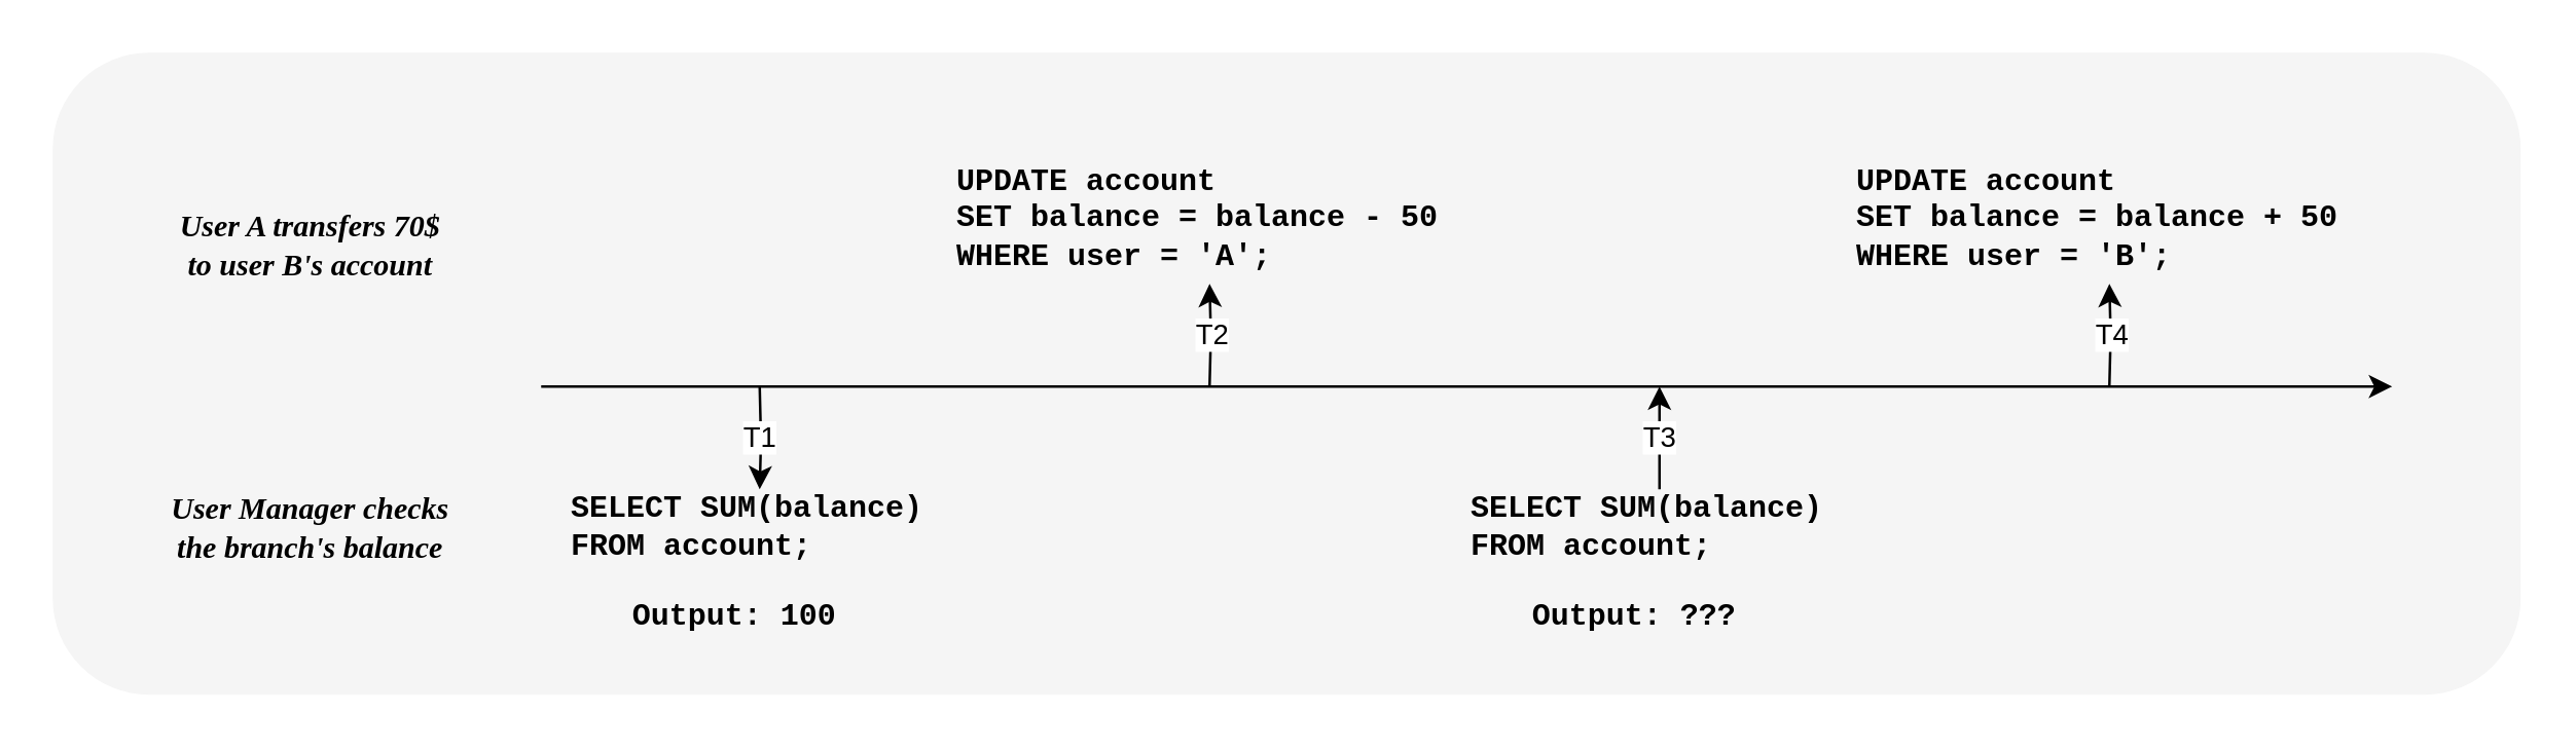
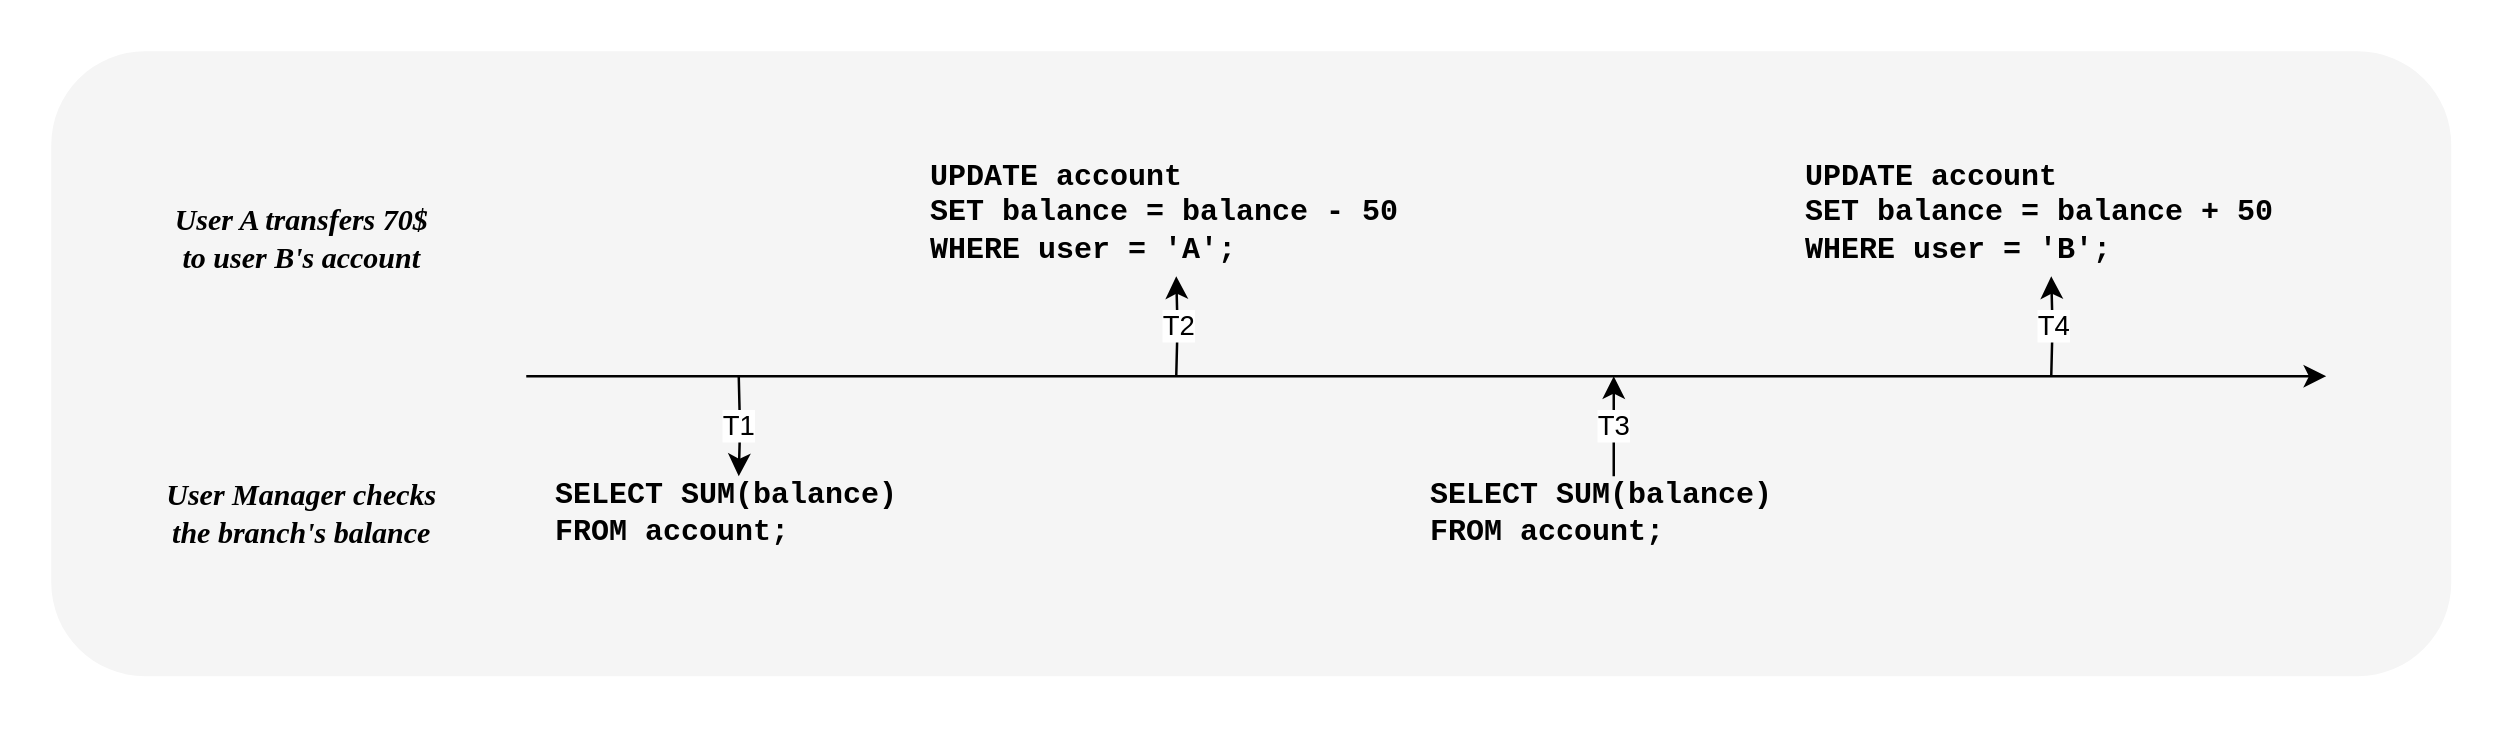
  <mxCell id="0" />
  <mxCell id="1" parent="0" />
  <mxCell id="2" value="" style="rounded=1;whiteSpace=wrap;html=1;fillColor=#f5f5f5;fontColor=#333333;strokeColor=none;" parent="1" vertex="1"><mxGeometry x="20" y="20" width="960" height="250" as="geometry" /></mxCell>
  <mxCell id="3" value="" style="endArrow=classic;html=1;" parent="1" edge="1"><mxGeometry width="50" height="50" relative="1" as="geometry"><mxPoint x="210" as="sourcePoint" y="150" /><mxPoint x="930" as="targetPoint" y="150" /></mxGeometry></mxCell>
  <mxCell id="4" value="T2" style="edgeStyle=orthogonalEdgeStyle;rounded=0;orthogonalLoop=1;jettySize=auto;html=1;" parent="1" target="5" edge="1"><mxGeometry relative="1" as="geometry"><mxPoint x="470" as="sourcePoint" y="150" /></mxGeometry></mxCell>
  <mxCell id="5" value="&lt;div&gt;UPDATE account&lt;/div&gt;&lt;div&gt;SET balance = balance - 50&lt;/div&gt;&lt;div&gt;WHERE user = 'A';&lt;br&gt;&lt;/div&gt;" style="text;html=1;align=left;verticalAlign=middle;resizable=0;points=[];autosize=1;strokeColor=none;fontFamily=Courier New;fontStyle=1" parent="1" vertex="1"><mxGeometry x="370" y="60" width="200" height="50" as="geometry" /></mxCell>
  <mxCell id="6" value="T3" style="edgeStyle=orthogonalEdgeStyle;rounded=0;orthogonalLoop=1;jettySize=auto;html=1;" parent="1" source="7" edge="1"><mxGeometry relative="1" as="geometry"><mxPoint x="645" as="targetPoint" y="150" /></mxGeometry></mxCell>
  <mxCell id="7" value="&lt;div&gt;SELECT SUM(balance)&lt;/div&gt;&lt;div&gt;FROM account;&lt;br&gt;&lt;/div&gt;" style="text;html=1;align=left;verticalAlign=middle;resizable=0;points=[];autosize=1;strokeColor=none;fontFamily=Courier New;fontStyle=1" parent="1" vertex="1"><mxGeometry x="570" y="190" width="150" height="30" as="geometry" /></mxCell>
  <mxCell id="8" value="T4" style="edgeStyle=orthogonalEdgeStyle;rounded=0;orthogonalLoop=1;jettySize=auto;html=1;" parent="1" target="9" edge="1"><mxGeometry relative="1" as="geometry"><mxPoint x="820" as="sourcePoint" y="150" /></mxGeometry></mxCell>
  <mxCell id="9" value="&lt;div&gt;UPDATE account&lt;/div&gt;&lt;div&gt;SET balance = balance + 50&lt;/div&gt;&lt;div&gt;WHERE user = 'B';&lt;br&gt;&lt;/div&gt;" style="text;html=1;align=left;verticalAlign=middle;resizable=0;points=[];autosize=1;strokeColor=none;fontFamily=Courier New;fontStyle=1" parent="1" vertex="1"><mxGeometry x="720" y="60" width="200" height="50" as="geometry" /></mxCell>
  <mxCell id="10" value="&lt;div&gt;User A &lt;i&gt;transfers 70$&lt;/i&gt;&lt;/div&gt;&lt;div&gt;&lt;i&gt;to&lt;/i&gt; user B&lt;i&gt;'s account&lt;/i&gt;&lt;/div&gt;" style="text;html=1;align=center;verticalAlign=middle;resizable=0;points=[];autosize=1;strokeColor=none;fontFamily=Lucida Console;fontStyle=3" parent="1" vertex="1"><mxGeometry x="45" y="80" width="150" height="30" as="geometry" /></mxCell>
  <mxCell id="11" value="&lt;div&gt;User Manager checks&lt;/div&gt;&lt;div&gt;the branch's balance&lt;/div&gt;" style="text;html=1;align=center;verticalAlign=middle;resizable=0;points=[];autosize=1;strokeColor=none;fontFamily=Lucida Console;fontStyle=3" parent="1" vertex="1"><mxGeometry x="40" y="190" width="160" height="30" as="geometry" /></mxCell>
  <mxCell id="12" value="T1" style="edgeStyle=orthogonalEdgeStyle;rounded=0;orthogonalLoop=1;jettySize=auto;html=1;" parent="1" target="13" edge="1"><mxGeometry relative="1" as="geometry"><mxPoint x="295" as="sourcePoint" y="150" /></mxGeometry></mxCell>
  <mxCell id="13" value="&lt;div&gt;SELECT SUM(balance)&lt;/div&gt;&lt;div&gt;FROM account;&lt;br&gt;&lt;/div&gt;" style="text;html=1;align=left;verticalAlign=middle;resizable=0;points=[];autosize=1;strokeColor=none;fontFamily=Courier New;fontStyle=1" parent="1" vertex="1"><mxGeometry x="220" y="190" width="150" height="30" as="geometry" /></mxCell>
- <mxCell id="14" value="Output: 100" style="text;html=1;align=center;verticalAlign=middle;resizable=0;points=[];autosize=1;strokeColor=none;fontFamily=Courier New;fontStyle=1" parent="1" vertex="1"><mxGeometry x="240" y="230" width="90" height="20" as="geometry" /></mxCell>
- <mxCell id="15" value="Output: ???" style="text;html=1;align=center;verticalAlign=middle;resizable=0;points=[];autosize=1;strokeColor=none;fontFamily=Courier New;fontStyle=1" parent="1" vertex="1"><mxGeometry x="590" y="230" width="90" height="20" as="geometry" /></mxCell>
